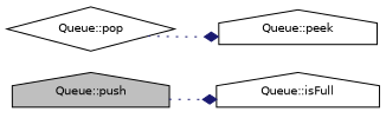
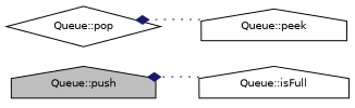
  digraph {
    rankdir=LR
    node [color=black fillcolor=white fontname=Helvetica fontsize=10 shape=house style=filled]
    edge [arrowhead=diamond color=midnightblue fontname=Helvetica fontsize=10 labelfontname=Helvetica labelfontsize=10 style=dotted]
    n1 [fillcolor=grey75 fontcolor=black height=0.2 label="Queue::push" width=0.4]
    n2 [height=0.2 label="Queue::isFull" width=0.4]
    n3 [height=0.2 label="Queue::pop" shape=diamond width=0.4]
    n4 [height=0.2 label="Queue::peek" width=0.4]
-   n1 -> n2
-   n3 -> n4
+   n2 -> n1
+   n4 -> n3
  }
